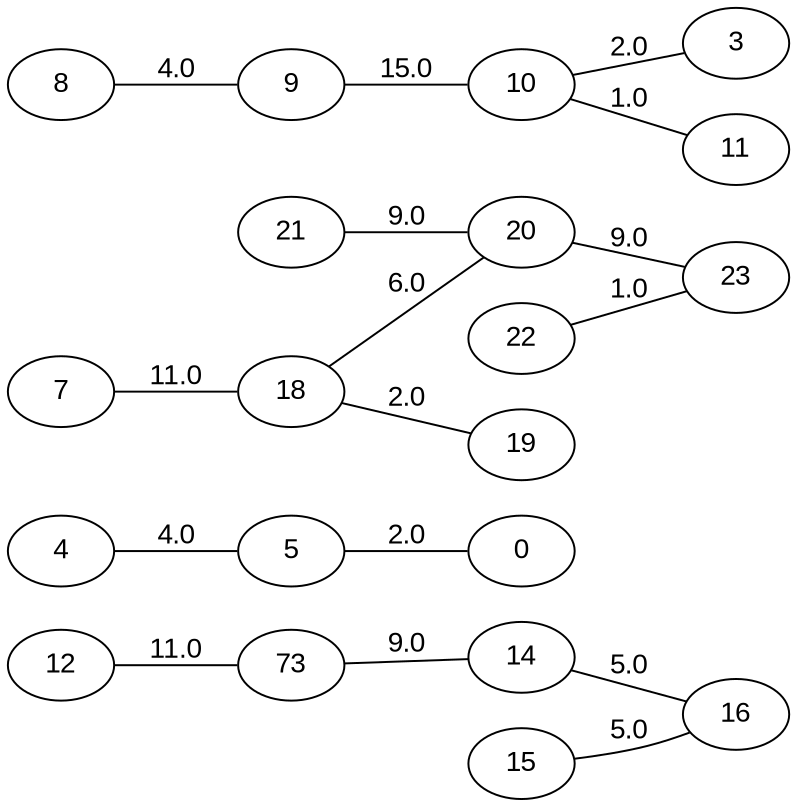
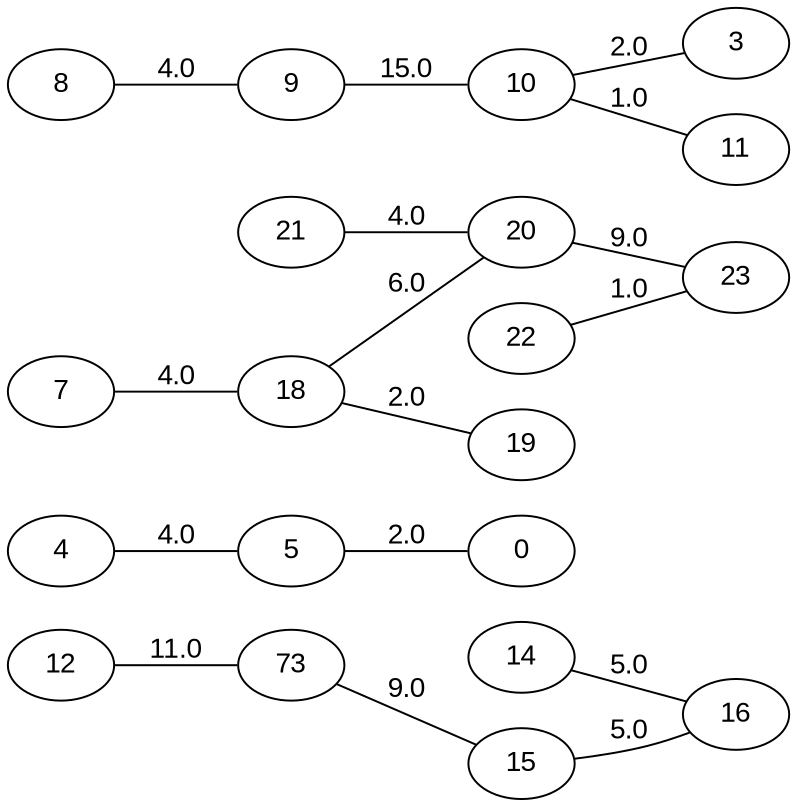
  graph {
    fontname="Liberation Sans"
    rankdir=LR
    node [fontname="Liberation Sans"]
    edge [fontname="Liberation Sans"]
    14
    16
    n3 [label=73]
    4
    5
    21
    20
    23
    15
    12
    n11 [label=0]
    10
    3
    11
    8
    9
    7
    18
    19
    22
    14 -- 16 [label=5.0]
-   n3 -- 14 [label=9.0]
+   n3 -- 15 [label=9.0]
    4 -- 5 [label=4.0]
    5 -- n11 [label=2.0]
-   21 -- 20 [label=9.0]
+   21 -- 20 [label=4.0]
    20 -- 23 [label=9.0]
    15 -- 16 [label=5.0]
    12 -- n3 [label=11.0]
    10 -- 3 [label=2.0]
    10 -- 11 [label=1.0]
    8 -- 9 [label=4.0]
    9 -- 10 [label=15.0]
-   7 -- 18 [label=11.0]
+   7 -- 18 [label=4.0]
    18 -- 20 [label=6.0]
    18 -- 19 [label=2.0]
    22 -- 23 [label=1.0]
  }
